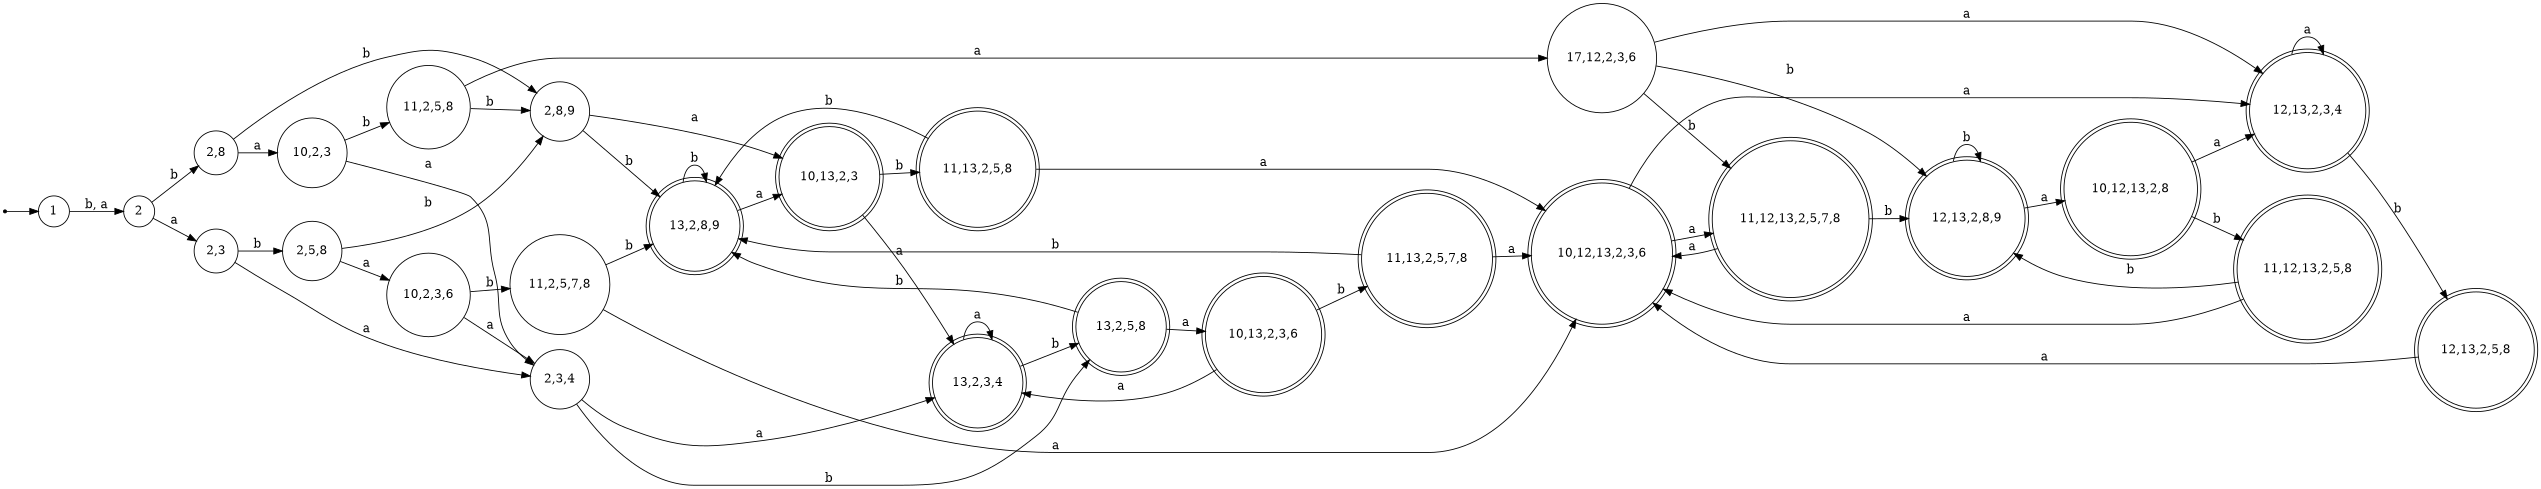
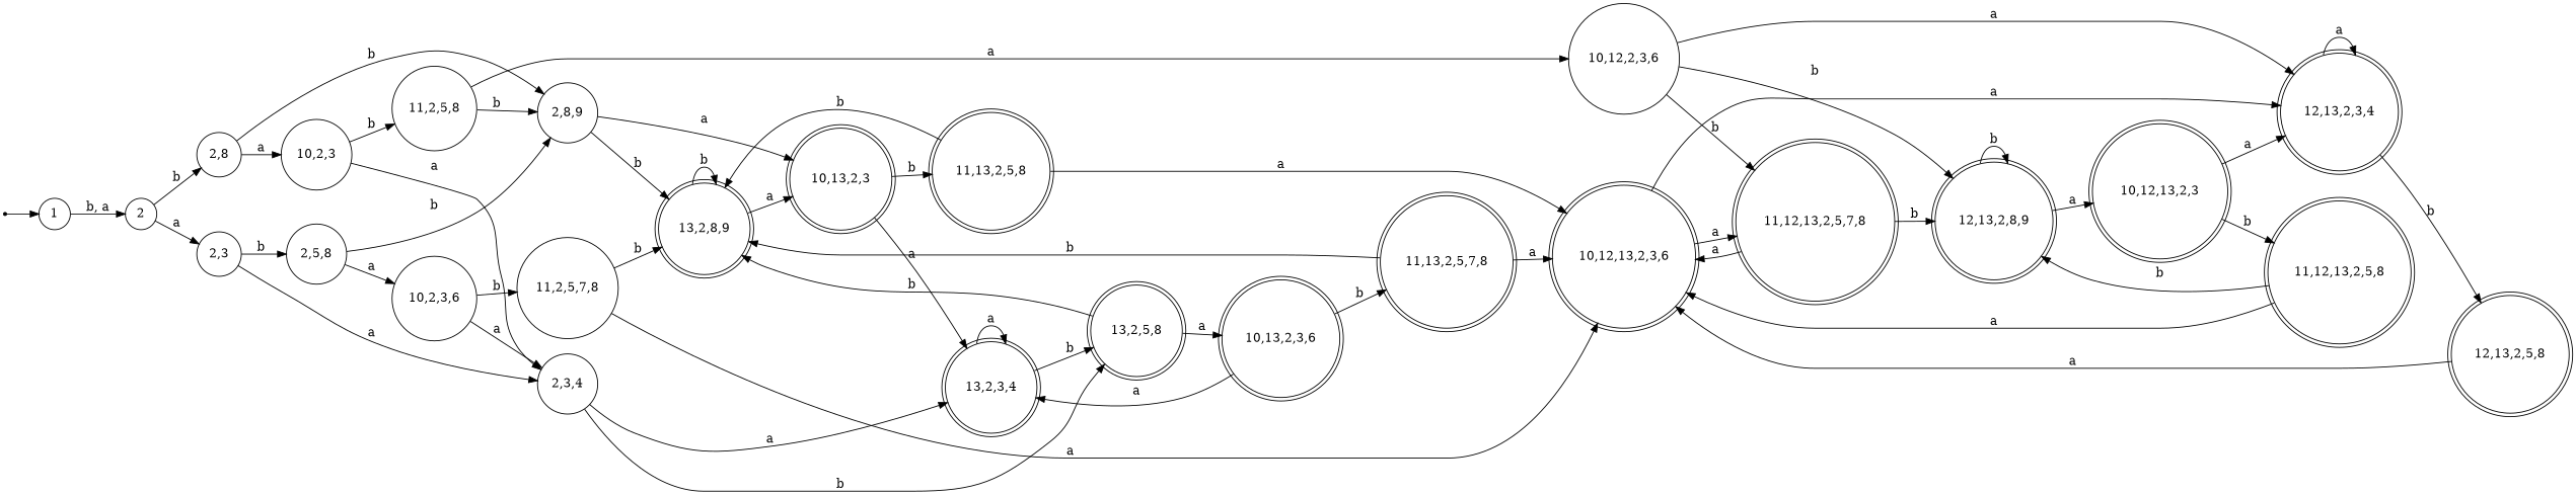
  digraph {
    rankdir=LR
    node [shape=doublecircle]
    0 [shape=point]
    1 [shape=circle]
    2 [shape=circle]
    "2,8" [shape=circle]
    "2,3" [shape=circle]
    "2,8,9" [shape=circle]
    "10,2,3" [shape=circle]
    "2,5,8" [shape=circle]
    "2,3,4" [shape=circle]
    "13,2,8,9"
    "10,13,2,3"
    "11,2,5,8" [shape=circle]
    "10,2,3,6" [shape=circle]
    "13,2,5,8"
    "13,2,3,4"
    "11,13,2,5,8"
-   "10,12,2,3,6" [shape=circle label="17,12,2,3,6"]
+   "10,12,2,3,6" [shape=circle]
    "11,2,5,7,8" [shape=circle]
    "10,13,2,3,6"
    "10,12,13,2,3,6"
    "11,12,13,2,5,7,8"
    "12,13,2,3,4"
    "12,13,2,8,9"
    "11,13,2,5,7,8"
    "12,13,2,5,8"
-   "10,12,13,2,3" [label="10,12,13,2,8"]
+   "10,12,13,2,3"
    "11,12,13,2,5,8"
    0 -> 1
    1 -> 2 [label="b, a"]
    2 -> "2,8" [label=b]
    2 -> "2,3" [label=a]
    "2,8" -> "2,8,9" [label=b]
    "2,8" -> "10,2,3" [label=a]
    "2,3" -> "2,5,8" [label=b]
    "2,3" -> "2,3,4" [label=a]
    "2,8,9" -> "13,2,8,9" [label=b]
    "2,8,9" -> "10,13,2,3" [label=a]
    "10,2,3" -> "2,3,4" [label=a]
    "10,2,3" -> "11,2,5,8" [label=b]
    "2,5,8" -> "2,8,9" [label=b]
    "2,5,8" -> "10,2,3,6" [label=a]
    "2,3,4" -> "13,2,5,8" [label=b]
    "2,3,4" -> "13,2,3,4" [label=a]
    "13,2,8,9" -> "13,2,8,9" [label=b]
    "13,2,8,9" -> "10,13,2,3" [label=a]
    "10,13,2,3" -> "13,2,3,4" [label=a]
    "10,13,2,3" -> "11,13,2,5,8" [label=b]
    "11,2,5,8" -> "2,8,9" [label=b]
    "11,2,5,8" -> "10,12,2,3,6" [label=a]
    "10,2,3,6" -> "2,3,4" [label=a]
    "10,2,3,6" -> "11,2,5,7,8" [label=b]
    "13,2,5,8" -> "13,2,8,9" [label=b]
    "13,2,5,8" -> "10,13,2,3,6" [label=a]
    "13,2,3,4" -> "13,2,5,8" [label=b]
    "13,2,3,4" -> "13,2,3,4" [label=a]
    "11,13,2,5,8" -> "13,2,8,9" [label=b]
    "11,13,2,5,8" -> "10,12,13,2,3,6" [label=a]
    "10,12,2,3,6" -> "11,12,13,2,5,7,8" [label=b]
    "10,12,2,3,6" -> "12,13,2,3,4" [label=a]
    "10,12,2,3,6" -> "12,13,2,8,9" [label=b]
    "11,2,5,7,8" -> "13,2,8,9" [label=b]
    "11,2,5,7,8" -> "10,12,13,2,3,6" [label=a]
    "10,13,2,3,6" -> "13,2,3,4" [label=a]
    "10,13,2,3,6" -> "11,13,2,5,7,8" [label=b]
    "10,12,13,2,3,6" -> "11,12,13,2,5,7,8" [label=a]
    "10,12,13,2,3,6" -> "12,13,2,3,4" [label=a]
    "11,12,13,2,5,7,8" -> "10,12,13,2,3,6" [label=a]
    "11,12,13,2,5,7,8" -> "12,13,2,8,9" [label=b]
    "12,13,2,3,4" -> "12,13,2,3,4" [label=a]
    "12,13,2,3,4" -> "12,13,2,5,8" [label=b]
    "12,13,2,8,9" -> "12,13,2,8,9" [label=b]
    "12,13,2,8,9" -> "10,12,13,2,3" [label=a]
    "11,13,2,5,7,8" -> "13,2,8,9" [label=b]
    "11,13,2,5,7,8" -> "10,12,13,2,3,6" [label=a]
    "12,13,2,5,8" -> "10,12,13,2,3,6" [label=a]
    "10,12,13,2,3" -> "12,13,2,3,4" [label=a]
    "10,12,13,2,3" -> "11,12,13,2,5,8" [label=b]
    "11,12,13,2,5,8" -> "10,12,13,2,3,6" [label=a]
    "11,12,13,2,5,8" -> "12,13,2,8,9" [label=b]
  }
